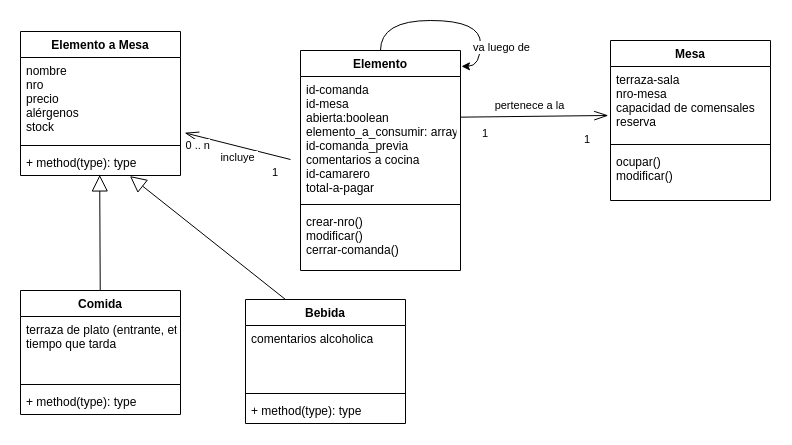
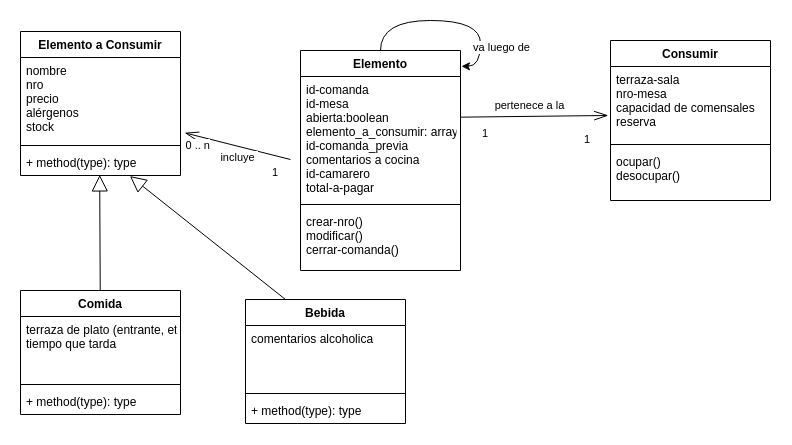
  <mxCell id="0" />
  <mxCell id="1" parent="0" />
  <mxCell id="2" style="edgeStyle=orthogonalEdgeStyle;curved=1;rounded=0;orthogonalLoop=1;jettySize=auto;html=1;endArrow=classic;endFill=1;endSize=6;entryX=1.006;entryY=0.072;entryDx=0;entryDy=0;entryPerimeter=0;" parent="1" source="4" target="4" edge="1"><mxGeometry relative="1" as="geometry"><mxPoint x="450" y="40" as="targetPoint" /><Array as="points"><mxPoint x="380" y="20" /><mxPoint x="480" y="20" /><mxPoint x="480" y="66" /></Array></mxGeometry></mxCell>
  <mxCell id="3" value="&amp;nbsp;va luego de&amp;nbsp;" style="edgeLabel;html=1;align=center;verticalAlign=middle;resizable=0;points=[];" parent="2" vertex="1" connectable="0"><mxGeometry x="0.599" y="4" relative="1" as="geometry"><mxPoint x="16" y="0.95" as="offset" /></mxGeometry></mxCell>
  <mxCell id="4" value="Elemento" style="swimlane;fontStyle=1;align=center;verticalAlign=top;childLayout=stackLayout;horizontal=1;startSize=26;horizontalStack=0;resizeParent=1;resizeParentMax=0;resizeLast=0;collapsible=1;marginBottom=0;" parent="1" vertex="1"><mxGeometry x="300" y="50" width="160" height="220" as="geometry" /></mxCell>
  <mxCell id="5" value="id-comanda&#10;id-mesa&#10;abierta:boolean&#10;elemento_a_consumir: array&#10;id-comanda_previa&#10;comentarios a cocina&#10;id-camarero&#10;total-a-pagar" style="text;strokeColor=none;fillColor=none;align=left;verticalAlign=top;spacingLeft=4;spacingRight=4;overflow=hidden;rotatable=0;points=[[0,0.5],[1,0.5]];portConstraint=eastwest;" parent="4" vertex="1"><mxGeometry y="26" width="160" height="124" as="geometry" /></mxCell>
  <mxCell id="6" value="" style="line;strokeWidth=1;fillColor=none;align=left;verticalAlign=middle;spacingTop=-1;spacingLeft=3;spacingRight=3;rotatable=0;labelPosition=right;points=[];portConstraint=eastwest;" parent="4" vertex="1"><mxGeometry y="150" width="160" height="8" as="geometry" /></mxCell>
  <mxCell id="7" value="crear-nro()&#10;modificar()&#10;cerrar-comanda()" style="text;strokeColor=none;fillColor=none;align=left;verticalAlign=top;spacingLeft=4;spacingRight=4;overflow=hidden;rotatable=0;points=[[0,0.5],[1,0.5]];portConstraint=eastwest;" parent="4" vertex="1"><mxGeometry y="158" width="160" height="62" as="geometry" /></mxCell>
- <mxCell id="8" value="Elemento a Mesa" style="swimlane;fontStyle=1;align=center;verticalAlign=top;childLayout=stackLayout;horizontal=1;startSize=26;horizontalStack=0;resizeParent=1;resizeParentMax=0;resizeLast=0;collapsible=1;marginBottom=0;" parent="1" vertex="1"><mxGeometry x="20" y="31" width="160" height="144" as="geometry" /></mxCell>
+ <mxCell id="8" value="Elemento a Consumir" style="swimlane;fontStyle=1;align=center;verticalAlign=top;childLayout=stackLayout;horizontal=1;startSize=26;horizontalStack=0;resizeParent=1;resizeParentMax=0;resizeLast=0;collapsible=1;marginBottom=0;" parent="1" vertex="1"><mxGeometry x="20" y="31" width="160" height="144" as="geometry" /></mxCell>
  <mxCell id="9" value="nombre&#10;nro&#10;precio&#10;alérgenos&#10;stock&#10;&#10;" style="text;strokeColor=none;fillColor=none;align=left;verticalAlign=top;spacingLeft=4;spacingRight=4;overflow=hidden;rotatable=0;points=[[0,0.5],[1,0.5]];portConstraint=eastwest;" parent="8" vertex="1"><mxGeometry y="26" width="160" height="84" as="geometry" /></mxCell>
  <mxCell id="10" value="" style="line;strokeWidth=1;fillColor=none;align=left;verticalAlign=middle;spacingTop=-1;spacingLeft=3;spacingRight=3;rotatable=0;labelPosition=right;points=[];portConstraint=eastwest;" parent="8" vertex="1"><mxGeometry y="110" width="160" height="8" as="geometry" /></mxCell>
  <mxCell id="11" value="+ method(type): type" style="text;strokeColor=none;fillColor=none;align=left;verticalAlign=top;spacingLeft=4;spacingRight=4;overflow=hidden;rotatable=0;points=[[0,0.5],[1,0.5]];portConstraint=eastwest;" parent="8" vertex="1"><mxGeometry y="118" width="160" height="26" as="geometry" /></mxCell>
- <mxCell id="12" value="Mesa" style="swimlane;fontStyle=1;align=center;verticalAlign=top;childLayout=stackLayout;horizontal=1;startSize=26;horizontalStack=0;resizeParent=1;resizeParentMax=0;resizeLast=0;collapsible=1;marginBottom=0;" parent="1" vertex="1"><mxGeometry x="610" y="40" width="160" height="160" as="geometry" /></mxCell>
+ <mxCell id="12" value="Consumir" style="swimlane;fontStyle=1;align=center;verticalAlign=top;childLayout=stackLayout;horizontal=1;startSize=26;horizontalStack=0;resizeParent=1;resizeParentMax=0;resizeLast=0;collapsible=1;marginBottom=0;" parent="1" vertex="1"><mxGeometry x="610" y="40" width="160" height="160" as="geometry" /></mxCell>
  <mxCell id="13" value="terraza-sala&#10;nro-mesa&#10;capacidad de comensales&#10;reserva" style="text;strokeColor=none;fillColor=none;align=left;verticalAlign=top;spacingLeft=4;spacingRight=4;overflow=hidden;rotatable=0;points=[[0,0.5],[1,0.5]];portConstraint=eastwest;" parent="12" vertex="1"><mxGeometry y="26" width="160" height="74" as="geometry" /></mxCell>
  <mxCell id="14" value="" style="line;strokeWidth=1;fillColor=none;align=left;verticalAlign=middle;spacingTop=-1;spacingLeft=3;spacingRight=3;rotatable=0;labelPosition=right;points=[];portConstraint=eastwest;" parent="12" vertex="1"><mxGeometry y="100" width="160" height="8" as="geometry" /></mxCell>
- <mxCell id="15" value="ocupar()&#10;modificar()&#10;" style="text;strokeColor=none;fillColor=none;align=left;verticalAlign=top;spacingLeft=4;spacingRight=4;overflow=hidden;rotatable=0;points=[[0,0.5],[1,0.5]];portConstraint=eastwest;" parent="12" vertex="1"><mxGeometry y="108" width="160" height="52" as="geometry" /></mxCell>
+ <mxCell id="15" value="ocupar()&#10;desocupar()&#10;" style="text;strokeColor=none;fillColor=none;align=left;verticalAlign=top;spacingLeft=4;spacingRight=4;overflow=hidden;rotatable=0;points=[[0,0.5],[1,0.5]];portConstraint=eastwest;" parent="12" vertex="1"><mxGeometry y="108" width="160" height="52" as="geometry" /></mxCell>
  <mxCell id="16" value="Bebida" style="swimlane;fontStyle=1;align=center;verticalAlign=top;childLayout=stackLayout;horizontal=1;startSize=26;horizontalStack=0;resizeParent=1;resizeParentMax=0;resizeLast=0;collapsible=1;marginBottom=0;" parent="1" vertex="1"><mxGeometry x="245" y="299" width="160" height="124" as="geometry" /></mxCell>
  <mxCell id="17" value="comentarios alcoholica" style="text;strokeColor=none;fillColor=none;align=left;verticalAlign=top;spacingLeft=4;spacingRight=4;overflow=hidden;rotatable=0;points=[[0,0.5],[1,0.5]];portConstraint=eastwest;" parent="16" vertex="1"><mxGeometry y="26" width="160" height="64" as="geometry" /></mxCell>
  <mxCell id="18" value="" style="line;strokeWidth=1;fillColor=none;align=left;verticalAlign=middle;spacingTop=-1;spacingLeft=3;spacingRight=3;rotatable=0;labelPosition=right;points=[];portConstraint=eastwest;" parent="16" vertex="1"><mxGeometry y="90" width="160" height="8" as="geometry" /></mxCell>
  <mxCell id="19" value="+ method(type): type" style="text;strokeColor=none;fillColor=none;align=left;verticalAlign=top;spacingLeft=4;spacingRight=4;overflow=hidden;rotatable=0;points=[[0,0.5],[1,0.5]];portConstraint=eastwest;" parent="16" vertex="1"><mxGeometry y="98" width="160" height="26" as="geometry" /></mxCell>
  <mxCell id="20" style="edgeStyle=none;rounded=0;orthogonalLoop=1;jettySize=auto;html=1;entryX=0.495;entryY=0.978;entryDx=0;entryDy=0;entryPerimeter=0;endArrow=block;endFill=0;endSize=14;" parent="1" source="21" target="11" edge="1"><mxGeometry relative="1" as="geometry" /></mxCell>
  <mxCell id="21" value="Comida" style="swimlane;fontStyle=1;align=center;verticalAlign=top;childLayout=stackLayout;horizontal=1;startSize=26;horizontalStack=0;resizeParent=1;resizeParentMax=0;resizeLast=0;collapsible=1;marginBottom=0;" parent="1" vertex="1"><mxGeometry x="20" y="290" width="160" height="124" as="geometry" /></mxCell>
  <mxCell id="22" value="terraza de plato (entrante, etc)&#10;tiempo que tarda&#10;&#10;" style="text;strokeColor=none;fillColor=none;align=left;verticalAlign=top;spacingLeft=4;spacingRight=4;overflow=hidden;rotatable=0;points=[[0,0.5],[1,0.5]];portConstraint=eastwest;" parent="21" vertex="1"><mxGeometry y="26" width="160" height="64" as="geometry" /></mxCell>
  <mxCell id="23" value="" style="line;strokeWidth=1;fillColor=none;align=left;verticalAlign=middle;spacingTop=-1;spacingLeft=3;spacingRight=3;rotatable=0;labelPosition=right;points=[];portConstraint=eastwest;" parent="21" vertex="1"><mxGeometry y="90" width="160" height="8" as="geometry" /></mxCell>
  <mxCell id="24" value="+ method(type): type" style="text;strokeColor=none;fillColor=none;align=left;verticalAlign=top;spacingLeft=4;spacingRight=4;overflow=hidden;rotatable=0;points=[[0,0.5],[1,0.5]];portConstraint=eastwest;" parent="21" vertex="1"><mxGeometry y="98" width="160" height="26" as="geometry" /></mxCell>
  <mxCell id="25" style="edgeStyle=none;rounded=0;orthogonalLoop=1;jettySize=auto;html=1;entryX=0.684;entryY=1.022;entryDx=0;entryDy=0;entryPerimeter=0;endArrow=block;endFill=0;endSize=14;exitX=0.25;exitY=0;exitDx=0;exitDy=0;" parent="1" source="16" target="11" edge="1"><mxGeometry relative="1" as="geometry"><mxPoint x="109.664" y="300" as="sourcePoint" /><mxPoint x="109.2" y="214.428" as="targetPoint" /></mxGeometry></mxCell>
  <mxCell id="26" value="&amp;nbsp;incluye&amp;nbsp;" style="endArrow=openThin;html=1;endSize=12;startArrow=none;startSize=14;startFill=0;entryX=1.026;entryY=0.897;entryDx=0;entryDy=0;entryPerimeter=0;endFill=0;" parent="1" target="9" edge="1"><mxGeometry x="-0.055" y="11" relative="1" as="geometry"><mxPoint x="290" y="159" as="sourcePoint" /><mxPoint x="370" y="190" as="targetPoint" /><mxPoint as="offset" /></mxGeometry></mxCell>
  <mxCell id="27" value="1" style="edgeLabel;resizable=0;html=1;align=left;verticalAlign=top;" parent="26" connectable="0" vertex="1"><mxGeometry x="-1" relative="1" as="geometry"><mxPoint x="-20" as="offset" /></mxGeometry></mxCell>
  <mxCell id="28" value="0 .. n" style="edgeLabel;resizable=0;html=1;align=right;verticalAlign=top;" parent="26" connectable="0" vertex="1"><mxGeometry x="1" relative="1" as="geometry"><mxPoint x="25.71" as="offset" /></mxGeometry></mxCell>
  <mxCell id="29" value="&amp;nbsp;pertenece a la&amp;nbsp;" style="endArrow=openThin;html=1;endSize=12;startArrow=none;startSize=14;startFill=0;endFill=0;entryX=-0.014;entryY=0.662;entryDx=0;entryDy=0;entryPerimeter=0;exitX=0.997;exitY=0.328;exitDx=0;exitDy=0;exitPerimeter=0;" parent="1" target="13" edge="1" source="5"><mxGeometry x="-0.055" y="11" relative="1" as="geometry"><mxPoint x="450" y="90" as="sourcePoint" /><mxPoint x="460" y="160" as="targetPoint" /><mxPoint as="offset" /></mxGeometry></mxCell>
  <mxCell id="30" value="1" style="edgeLabel;resizable=0;html=1;align=left;verticalAlign=top;" parent="29" connectable="0" vertex="1"><mxGeometry x="-1" relative="1" as="geometry"><mxPoint x="20" y="3.33" as="offset" /></mxGeometry></mxCell>
  <mxCell id="31" value="1" style="edgeLabel;resizable=0;html=1;align=right;verticalAlign=top;" parent="29" connectable="0" vertex="1"><mxGeometry x="1" relative="1" as="geometry"><mxPoint x="-17.84" y="11.34" as="offset" /></mxGeometry></mxCell>
